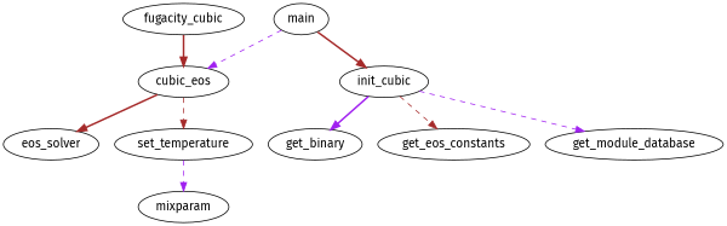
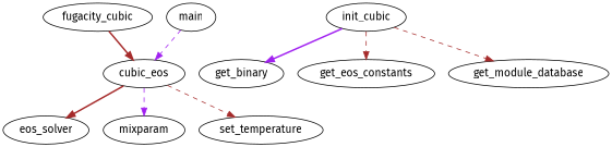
  digraph {
    fontname="Fira Sans"
    node [fontname="Fira Sans"]
    edge [color=brown fontname="Fira Sans" style=dashed]
    n1 [label=eos_solver]
    cubic_eos
    mixparam
    set_temperature
    fugacity_cubic
    init_cubic
    get_binary
    get_eos_constants
    get_module_database
    main
    cubic_eos -> n1 [style=bold]
-   set_temperature -> mixparam [color=purple]
+   cubic_eos -> mixparam [color=purple]
    cubic_eos -> set_temperature
    fugacity_cubic -> cubic_eos [style=bold]
    init_cubic -> get_binary [color=purple style=bold]
    init_cubic -> get_eos_constants
-   init_cubic -> get_module_database [color=purple]
+   init_cubic -> get_module_database
    main -> cubic_eos [color=purple]
-   main -> init_cubic [style=bold]
  }
